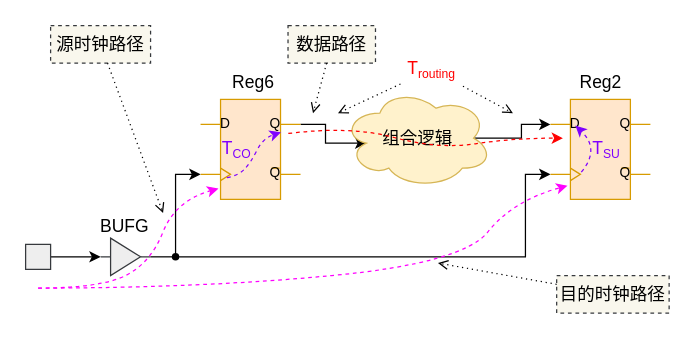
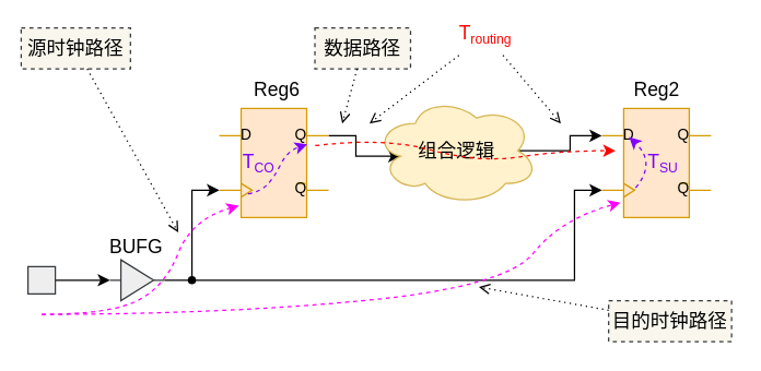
  <mxCell id="0" />
  <mxCell id="1" parent="0" />
  <mxCell id="2" style="edgeStyle=orthogonalEdgeStyle;rounded=0;orthogonalLoop=1;jettySize=auto;html=1;exitX=1;exitY=0.25;exitDx=0;exitDy=0;exitPerimeter=0;fontSize=18;fontColor=#FF00FF;endArrow=classic;endFill=1;entryX=0.16;entryY=0.55;entryDx=0;entryDy=0;entryPerimeter=0;" edge="1" parent="1" source="3" target="10"><mxGeometry relative="1" as="geometry"><mxPoint x="273.5" y="109" as="targetPoint" /></mxGeometry></mxCell>
  <mxCell id="3" value="" style="verticalLabelPosition=bottom;shadow=0;dashed=0;align=center;html=1;verticalAlign=top;shape=mxgraph.electrical.logic_gates.d_type_flip-flop;rounded=0;glass=0;sketch=0;fontSize=18;fillColor=#ffe6cc;strokeColor=#d79b00;" vertex="1" parent="1"><mxGeometry x="160" y="79" width="80" height="80" as="geometry" /></mxCell>
  <mxCell id="4" value="" style="verticalLabelPosition=bottom;shadow=0;dashed=0;align=center;html=1;verticalAlign=top;shape=mxgraph.electrical.logic_gates.d_type_flip-flop;rounded=0;glass=0;sketch=0;fontSize=18;fillColor=#ffe6cc;strokeColor=#d79b00;" vertex="1" parent="1"><mxGeometry x="440" y="79" width="80" height="80" as="geometry" /></mxCell>
  <mxCell id="5" style="edgeStyle=orthogonalEdgeStyle;rounded=0;orthogonalLoop=1;jettySize=auto;html=1;exitDx=0;exitDy=0;entryX=0;entryY=0.75;entryDx=0;entryDy=0;entryPerimeter=0;fontSize=18;fontColor=#FF00FF;endArrow=classic;endFill=1;startArrow=none;" edge="1" parent="1" source="12" target="3"><mxGeometry relative="1" as="geometry" /></mxCell>
  <mxCell id="6" value="" style="verticalLabelPosition=bottom;shadow=0;dashed=0;align=center;html=1;verticalAlign=top;shape=mxgraph.electrical.logic_gates.buffer2;rounded=0;glass=0;sketch=0;fontSize=18;fillColor=#eeeeee;strokeColor=#36393d;" vertex="1" parent="1"><mxGeometry x="80" y="190" width="40" height="30" as="geometry" /></mxCell>
  <mxCell id="7" style="edgeStyle=orthogonalEdgeStyle;rounded=0;orthogonalLoop=1;jettySize=auto;html=1;entryX=0;entryY=0.5;entryDx=0;entryDy=0;fontSize=18;fontColor=#FF00FF;endArrow=classic;endFill=1;" edge="1" parent="1" source="8" target="6"><mxGeometry relative="1" as="geometry" /></mxCell>
  <mxCell id="8" value="" style="verticalLabelPosition=bottom;verticalAlign=top;html=1;shape=mxgraph.basic.rect;fillColor2=none;strokeWidth=1;size=20;indent=5;rounded=0;shadow=0;glass=0;sketch=0;fontSize=18;fillColor=#eeeeee;strokeColor=#36393d;" vertex="1" parent="1"><mxGeometry x="20" y="195" width="20" height="20" as="geometry" /></mxCell>
  <mxCell id="9" style="edgeStyle=orthogonalEdgeStyle;rounded=0;orthogonalLoop=1;jettySize=auto;html=1;entryX=0;entryY=0.25;entryDx=0;entryDy=0;entryPerimeter=0;fontSize=18;fontColor=#FF00FF;endArrow=classic;endFill=1;exitX=0.875;exitY=0.5;exitDx=0;exitDy=0;exitPerimeter=0;" edge="1" parent="1" source="10" target="4"><mxGeometry relative="1" as="geometry"><mxPoint x="380" y="109" as="sourcePoint" /></mxGeometry></mxCell>
  <mxCell id="10" value="组合逻辑" style="ellipse;shape=cloud;whiteSpace=wrap;html=1;rounded=0;shadow=0;glass=0;sketch=0;fontSize=14;fillColor=#fff2cc;strokeColor=#d6b656;" vertex="1" parent="1"><mxGeometry x="273.5" y="70" width="120" height="80" as="geometry" /></mxCell>
  <mxCell id="11" style="edgeStyle=orthogonalEdgeStyle;rounded=0;orthogonalLoop=1;jettySize=auto;html=1;entryX=0;entryY=0.75;entryDx=0;entryDy=0;entryPerimeter=0;fontSize=18;fontColor=#FF00FF;endArrow=classic;endFill=1;" edge="1" parent="1" source="12" target="4"><mxGeometry relative="1" as="geometry"><Array as="points"><mxPoint x="420" y="205" /><mxPoint x="420" y="139" /></Array></mxGeometry></mxCell>
  <mxCell id="12" value="" style="shape=waypoint;sketch=0;fillStyle=solid;size=6;pointerEvents=1;points=[];fillColor=none;resizable=0;rotatable=0;perimeter=centerPerimeter;snapToPoint=1;rounded=0;shadow=0;glass=0;fontSize=18;fontColor=#FF00FF;" vertex="1" parent="1"><mxGeometry x="120" y="185" width="40" height="40" as="geometry" /></mxCell>
  <mxCell id="13" value="" style="edgeStyle=orthogonalEdgeStyle;rounded=0;orthogonalLoop=1;jettySize=auto;html=1;exitX=1;exitY=0.5;exitDx=0;exitDy=0;entryDx=0;entryDy=0;entryPerimeter=0;fontSize=18;fontColor=#FF00FF;endArrow=none;endFill=1;" edge="1" parent="1" source="6" target="12"><mxGeometry relative="1" as="geometry"><mxPoint x="80" y="205" as="sourcePoint" /><mxPoint x="130" y="139" as="targetPoint" /></mxGeometry></mxCell>
  <mxCell id="14" value="" style="curved=1;endArrow=classic;html=1;rounded=0;fontSize=18;fontColor=#FF00FF;entryX=0.179;entryY=0.892;entryDx=0;entryDy=0;entryPerimeter=0;dashed=1;strokeColor=#FF00FF;" edge="1" parent="1" target="3"><mxGeometry width="50" height="50" relative="1" as="geometry"><mxPoint x="30" y="230" as="sourcePoint" /><mxPoint x="150" y="130" as="targetPoint" /><Array as="points"><mxPoint x="80" y="230" /><mxPoint x="120" y="210" /><mxPoint x="140" y="160" /></Array></mxGeometry></mxCell>
  <mxCell id="15" value="Reg6" style="text;strokeColor=none;fillColor=none;html=1;fontSize=14;fontStyle=0;verticalAlign=middle;align=center;rounded=0;shadow=0;glass=0;sketch=0;fontColor=#000000;" vertex="1" parent="1"><mxGeometry x="174" y="50" width="56" height="29" as="geometry" /></mxCell>
  <mxCell id="16" value="Reg2" style="text;strokeColor=none;fillColor=none;html=1;fontSize=14;fontStyle=0;verticalAlign=middle;align=center;rounded=0;shadow=0;glass=0;sketch=0;fontColor=#000000;" vertex="1" parent="1"><mxGeometry x="452" y="50" width="56" height="29" as="geometry" /></mxCell>
  <mxCell id="17" value="" style="curved=1;endArrow=classic;html=1;rounded=0;fontSize=18;fontColor=#FF00FF;dashed=1;strokeColor=#FF00FF;entryX=0.171;entryY=0.863;entryDx=0;entryDy=0;entryPerimeter=0;" edge="1" parent="1" target="4"><mxGeometry width="50" height="50" relative="1" as="geometry"><mxPoint x="30" y="230" as="sourcePoint" /><mxPoint x="430" y="150" as="targetPoint" /><Array as="points"><mxPoint x="160" y="230" /><mxPoint x="370" y="210" /><mxPoint x="410" y="160" /></Array></mxGeometry></mxCell>
  <mxCell id="18" value="BUFG" style="text;strokeColor=none;fillColor=none;html=1;fontSize=14;fontStyle=0;verticalAlign=middle;align=center;rounded=0;shadow=0;glass=0;sketch=0;fontColor=#000000;" vertex="1" parent="1"><mxGeometry x="80" y="166" width="38" height="29" as="geometry" /></mxCell>
  <mxCell id="19" value="" style="curved=1;endArrow=classic;html=1;rounded=0;fontSize=18;fontColor=#7F00FF;entryX=0.179;entryY=0.892;entryDx=0;entryDy=0;entryPerimeter=0;dashed=1;strokeColor=#7F00FF;exitX=0.263;exitY=0.783;exitDx=0;exitDy=0;exitPerimeter=0;" edge="1" parent="1" source="3"><mxGeometry width="50" height="50" relative="1" as="geometry"><mxPoint x="80" y="185" as="sourcePoint" /><mxPoint x="224.32" y="105.36" as="targetPoint" /><Array as="points"><mxPoint x="190" y="140" /><mxPoint x="200" y="130" /><mxPoint x="210" y="110" /></Array></mxGeometry></mxCell>
  <mxCell id="20" value="" style="curved=1;endArrow=classic;html=1;rounded=0;fontSize=18;fontColor=#7F00FF;dashed=1;strokeColor=#7F00FF;exitX=0.263;exitY=0.783;exitDx=0;exitDy=0;exitPerimeter=0;entryX=0.25;entryY=0.262;entryDx=0;entryDy=0;entryPerimeter=0;" edge="1" parent="1" target="4"><mxGeometry width="50" height="50" relative="1" as="geometry"><mxPoint x="464.72" y="137.14" as="sourcePoint" /><mxPoint x="508" y="100.86" as="targetPoint" /><Array as="points"><mxPoint x="480" y="119" /></Array></mxGeometry></mxCell>
  <mxCell id="21" value="T&lt;span style=&quot;font-size: 11.667px;&quot;&gt;&lt;sub&gt;SU&lt;/sub&gt;&lt;/span&gt;" style="text;html=1;strokeColor=none;fillColor=none;align=center;verticalAlign=middle;whiteSpace=wrap;rounded=0;shadow=0;glass=0;sketch=0;fontSize=14;fontColor=#7F00FF;" vertex="1" parent="1"><mxGeometry x="470" y="104" width="30" height="30" as="geometry" /></mxCell>
  <mxCell id="22" value="T&lt;span style=&quot;font-size: 11.667px;&quot;&gt;&lt;sub&gt;CO&lt;/sub&gt;&lt;/span&gt;" style="text;html=1;strokeColor=none;fillColor=none;align=center;verticalAlign=middle;whiteSpace=wrap;rounded=0;shadow=0;glass=0;sketch=0;fontSize=14;fontColor=#7F00FF;" vertex="1" parent="1"><mxGeometry x="174" y="104" width="30" height="30" as="geometry" /></mxCell>
- <mxCell id="23" value="T&lt;span style=&quot;font-size: 11.667px;&quot;&gt;&lt;sub&gt;routing&lt;/sub&gt;&lt;/span&gt;" style="text;html=1;strokeColor=none;fillColor=none;align=center;verticalAlign=middle;whiteSpace=wrap;rounded=0;shadow=0;glass=0;sketch=0;fontSize=14;fontColor=#FF0000;" vertex="1" parent="1"><mxGeometry x="320" y="40" width="50" height="30" as="geometry" /></mxCell>
+ <mxCell id="23" value="T&lt;span style=&quot;font-size: 11.667px;&quot;&gt;&lt;sub&gt;routing&lt;/sub&gt;&lt;/span&gt;" style="text;html=1;strokeColor=none;fillColor=none;align=center;verticalAlign=middle;whiteSpace=wrap;rounded=0;shadow=0;glass=0;sketch=0;fontSize=14;fontColor=#FF0000;" vertex="1" parent="1"><mxGeometry x="330" y="10" width="50" height="30" as="geometry" /></mxCell>
  <mxCell id="24" value="" style="curved=1;endArrow=classic;html=1;rounded=0;fontSize=18;fontColor=#7F00FF;dashed=1;strokeColor=#FF0000;exitX=0.263;exitY=0.783;exitDx=0;exitDy=0;exitPerimeter=0;" edge="1" parent="1"><mxGeometry width="50" height="50" relative="1" as="geometry"><mxPoint x="230.22" y="106.28" as="sourcePoint" /><mxPoint x="450" y="110" as="targetPoint" /><Array as="points"><mxPoint x="280" y="100" /><mxPoint x="350" y="119" /><mxPoint x="410" y="110" /></Array></mxGeometry></mxCell>
  <mxCell id="25" value="" style="endArrow=open;dashed=1;html=1;dashPattern=1 3;strokeWidth=1;rounded=0;strokeColor=#000000;fontSize=14;fontColor=#FF0000;endFill=0;" edge="1" parent="1" source="23"><mxGeometry width="50" height="50" relative="1" as="geometry"><mxPoint x="310" y="60" as="sourcePoint" /><mxPoint x="270" y="90" as="targetPoint" /></mxGeometry></mxCell>
  <mxCell id="26" value="" style="endArrow=open;dashed=1;html=1;dashPattern=1 3;strokeWidth=1;rounded=0;strokeColor=#000000;fontSize=14;fontColor=#FF0000;endFill=0;" edge="1" parent="1" source="23"><mxGeometry width="50" height="50" relative="1" as="geometry"><mxPoint x="320" y="78.462" as="sourcePoint" /><mxPoint x="410" y="90" as="targetPoint" /></mxGeometry></mxCell>
- <mxCell id="27" value="源时钟路径" style="text;html=1;strokeColor=#36393d;fillColor=#f9f7ed;align=center;verticalAlign=middle;whiteSpace=wrap;rounded=0;shadow=0;glass=0;sketch=0;fontSize=14;dashed=1;" vertex="1" parent="1"><mxGeometry x="40" y="20" width="80" height="30" as="geometry" /></mxCell>
+ <mxCell id="27" value="源时钟路径" style="text;html=1;strokeColor=#36393d;fillColor=#f9f7ed;align=center;verticalAlign=middle;whiteSpace=wrap;rounded=0;shadow=0;glass=0;sketch=0;fontSize=14;dashed=1;" vertex="1" parent="1"><mxGeometry x="15" y="20" width="80" height="30" as="geometry" /></mxCell>
  <mxCell id="28" value="" style="endArrow=open;dashed=1;html=1;dashPattern=1 3;strokeWidth=1;rounded=0;strokeColor=#000000;fontSize=14;fontColor=#FF0000;endFill=0;" edge="1" parent="1" source="27"><mxGeometry width="50" height="50" relative="1" as="geometry"><mxPoint x="330" y="76.667" as="sourcePoint" /><mxPoint x="130" y="170" as="targetPoint" /></mxGeometry></mxCell>
  <mxCell id="29" value="目的时钟路径" style="text;html=1;strokeColor=#36393d;fillColor=#f9f7ed;align=center;verticalAlign=middle;whiteSpace=wrap;rounded=0;shadow=0;glass=0;sketch=0;fontSize=14;dashed=1;" vertex="1" parent="1"><mxGeometry x="445" y="220" width="90" height="30" as="geometry" /></mxCell>
  <mxCell id="30" value="" style="endArrow=open;dashed=1;html=1;dashPattern=1 3;strokeWidth=1;rounded=0;strokeColor=#000000;fontSize=14;fontColor=#FF0000;endFill=0;" edge="1" parent="1" source="29"><mxGeometry width="50" height="50" relative="1" as="geometry"><mxPoint x="95.556" y="60" as="sourcePoint" /><mxPoint x="350" y="210" as="targetPoint" /></mxGeometry></mxCell>
  <mxCell id="31" value="数据路径" style="text;html=1;strokeColor=#36393d;fillColor=#f9f7ed;align=center;verticalAlign=middle;whiteSpace=wrap;rounded=0;shadow=0;glass=0;sketch=0;fontSize=14;dashed=1;" vertex="1" parent="1"><mxGeometry x="230" y="20" width="70" height="30" as="geometry" /></mxCell>
  <mxCell id="32" value="" style="endArrow=open;dashed=1;html=1;dashPattern=1 3;strokeWidth=1;rounded=0;strokeColor=#000000;fontSize=14;fontColor=#FF0000;endFill=0;" edge="1" parent="1" source="31"><mxGeometry width="50" height="50" relative="1" as="geometry"><mxPoint x="-4.444" y="-150" as="sourcePoint" /><mxPoint x="250" y="90" as="targetPoint" /></mxGeometry></mxCell>
